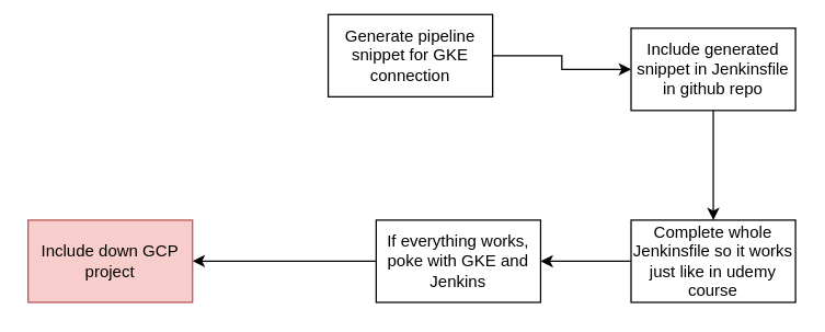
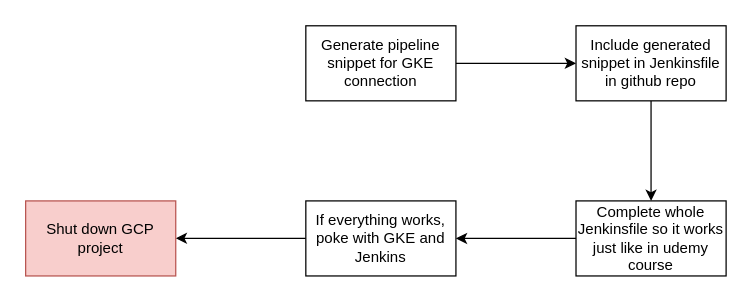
  <mxCell id="0" />
  <mxCell id="1" parent="0" />
  <mxCell id="2" style="edgeStyle=orthogonalEdgeStyle;rounded=0;orthogonalLoop=1;jettySize=auto;html=1;exitX=1;exitY=0.5;exitDx=0;exitDy=0;entryX=0;entryY=0.5;entryDx=0;entryDy=0;" edge="1" parent="1" source="3" target="5"><mxGeometry relative="1" as="geometry" /></mxCell>
- <mxCell id="3" value="Generate pipeline snippet for GKE connection" style="rounded=0;whiteSpace=wrap;html=1;" vertex="1" parent="1"><mxGeometry x="239" y="10" width="120" height="60" as="geometry" /></mxCell>
+ <mxCell id="3" value="Generate pipeline snippet for GKE connection" style="rounded=0;whiteSpace=wrap;html=1;" vertex="1" parent="1"><mxGeometry x="244" y="20" width="120" height="60" as="geometry" /></mxCell>
  <mxCell id="4" style="edgeStyle=orthogonalEdgeStyle;rounded=0;orthogonalLoop=1;jettySize=auto;html=1;exitX=0.5;exitY=1;exitDx=0;exitDy=0;entryX=0.5;entryY=0;entryDx=0;entryDy=0;" edge="1" parent="1" source="5" target="7"><mxGeometry relative="1" as="geometry" /></mxCell>
  <mxCell id="5" value="Include generated snippet in Jenkinsfile in github repo&lt;br&gt;" style="rounded=0;whiteSpace=wrap;html=1;" vertex="1" parent="1"><mxGeometry x="460" y="20" width="120" height="60" as="geometry" /></mxCell>
  <mxCell id="6" style="edgeStyle=orthogonalEdgeStyle;rounded=0;orthogonalLoop=1;jettySize=auto;html=1;exitX=0;exitY=0.5;exitDx=0;exitDy=0;entryX=1;entryY=0.5;entryDx=0;entryDy=0;" edge="1" parent="1" source="7" target="9"><mxGeometry relative="1" as="geometry" /></mxCell>
  <mxCell id="7" value="Complete whole Jenkinsfile so it works just like in udemy course" style="rounded=0;whiteSpace=wrap;html=1;" vertex="1" parent="1"><mxGeometry x="460" y="160" width="120" height="60" as="geometry" /></mxCell>
  <mxCell id="8" style="edgeStyle=orthogonalEdgeStyle;rounded=0;orthogonalLoop=1;jettySize=auto;html=1;exitX=0;exitY=0.5;exitDx=0;exitDy=0;" edge="1" parent="1" source="9"><mxGeometry relative="1" as="geometry"><mxPoint x="140" y="189.857" as="targetPoint" /></mxGeometry></mxCell>
- <mxCell id="9" value="If everything works, poke with GKE and Jenkins&lt;br&gt;" style="rounded=0;whiteSpace=wrap;html=1;" vertex="1" parent="1"><mxGeometry x="274" y="160" width="120" height="60" as="geometry" /></mxCell>
- <mxCell id="10" value="Include down GCP project" style="rounded=0;whiteSpace=wrap;html=1;fillColor=#f8cecc;strokeColor=#b85450;" vertex="1" parent="1"><mxGeometry x="20" y="160" width="120" height="60" as="geometry" /></mxCell>
+ <mxCell id="9" value="If everything works, poke with GKE and Jenkins&lt;br&gt;" style="rounded=0;whiteSpace=wrap;html=1;" vertex="1" parent="1"><mxGeometry x="244" y="160" width="120" height="60" as="geometry" /></mxCell>
+ <mxCell id="10" value="Shut down GCP project" style="rounded=0;whiteSpace=wrap;html=1;fillColor=#f8cecc;strokeColor=#b85450;" vertex="1" parent="1"><mxGeometry x="20" y="160" width="120" height="60" as="geometry" /></mxCell>
